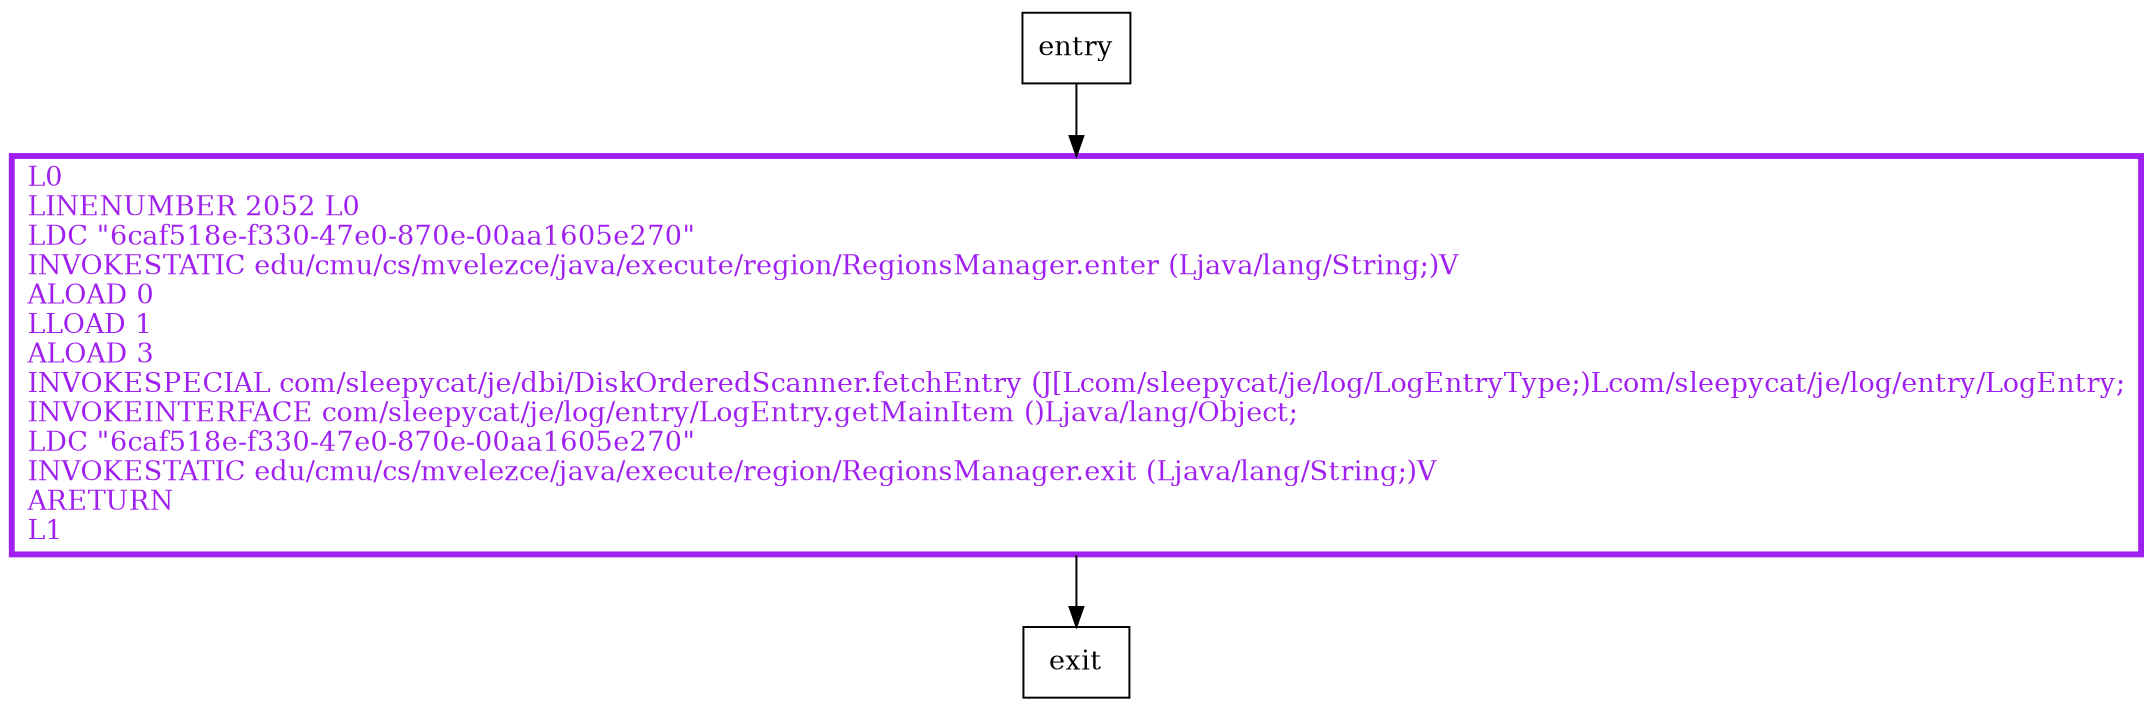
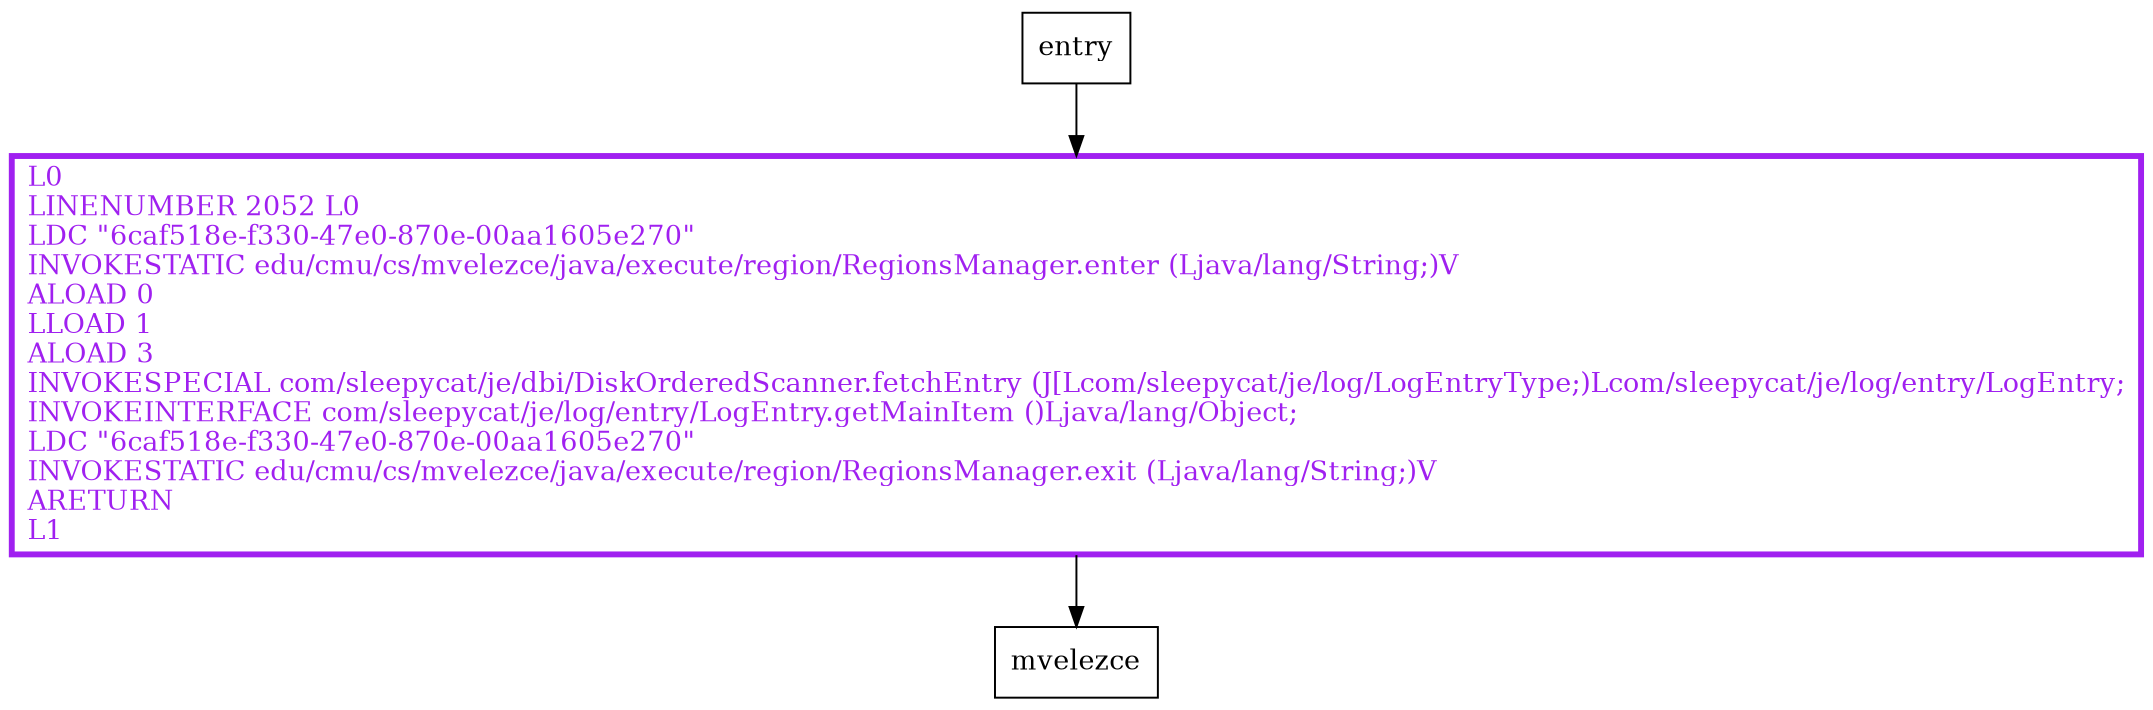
  digraph {
    node [shape=record]
    n1 [color=purple fontcolor=purple label="L0\lLINENUMBER 2052 L0\lLDC \"6caf518e-f330-47e0-870e-00aa1605e270\"\lINVOKESTATIC edu/cmu/cs/mvelezce/java/execute/region/RegionsManager.enter (Ljava/lang/String;)V\lALOAD 0\lLLOAD 1\lALOAD 3\lINVOKESPECIAL com/sleepycat/je/dbi/DiskOrderedScanner.fetchEntry (J[Lcom/sleepycat/je/log/LogEntryType;)Lcom/sleepycat/je/log/entry/LogEntry;\lINVOKEINTERFACE com/sleepycat/je/log/entry/LogEntry.getMainItem ()Ljava/lang/Object;\lLDC \"6caf518e-f330-47e0-870e-00aa1605e270\"\lINVOKESTATIC edu/cmu/cs/mvelezce/java/execute/region/RegionsManager.exit (Ljava/lang/String;)V\lARETURN\lL1\l" penwidth=3]
-   exit
+   exit [label=mvelezce]
    entry
    n1 -> exit
    entry -> n1
  }
